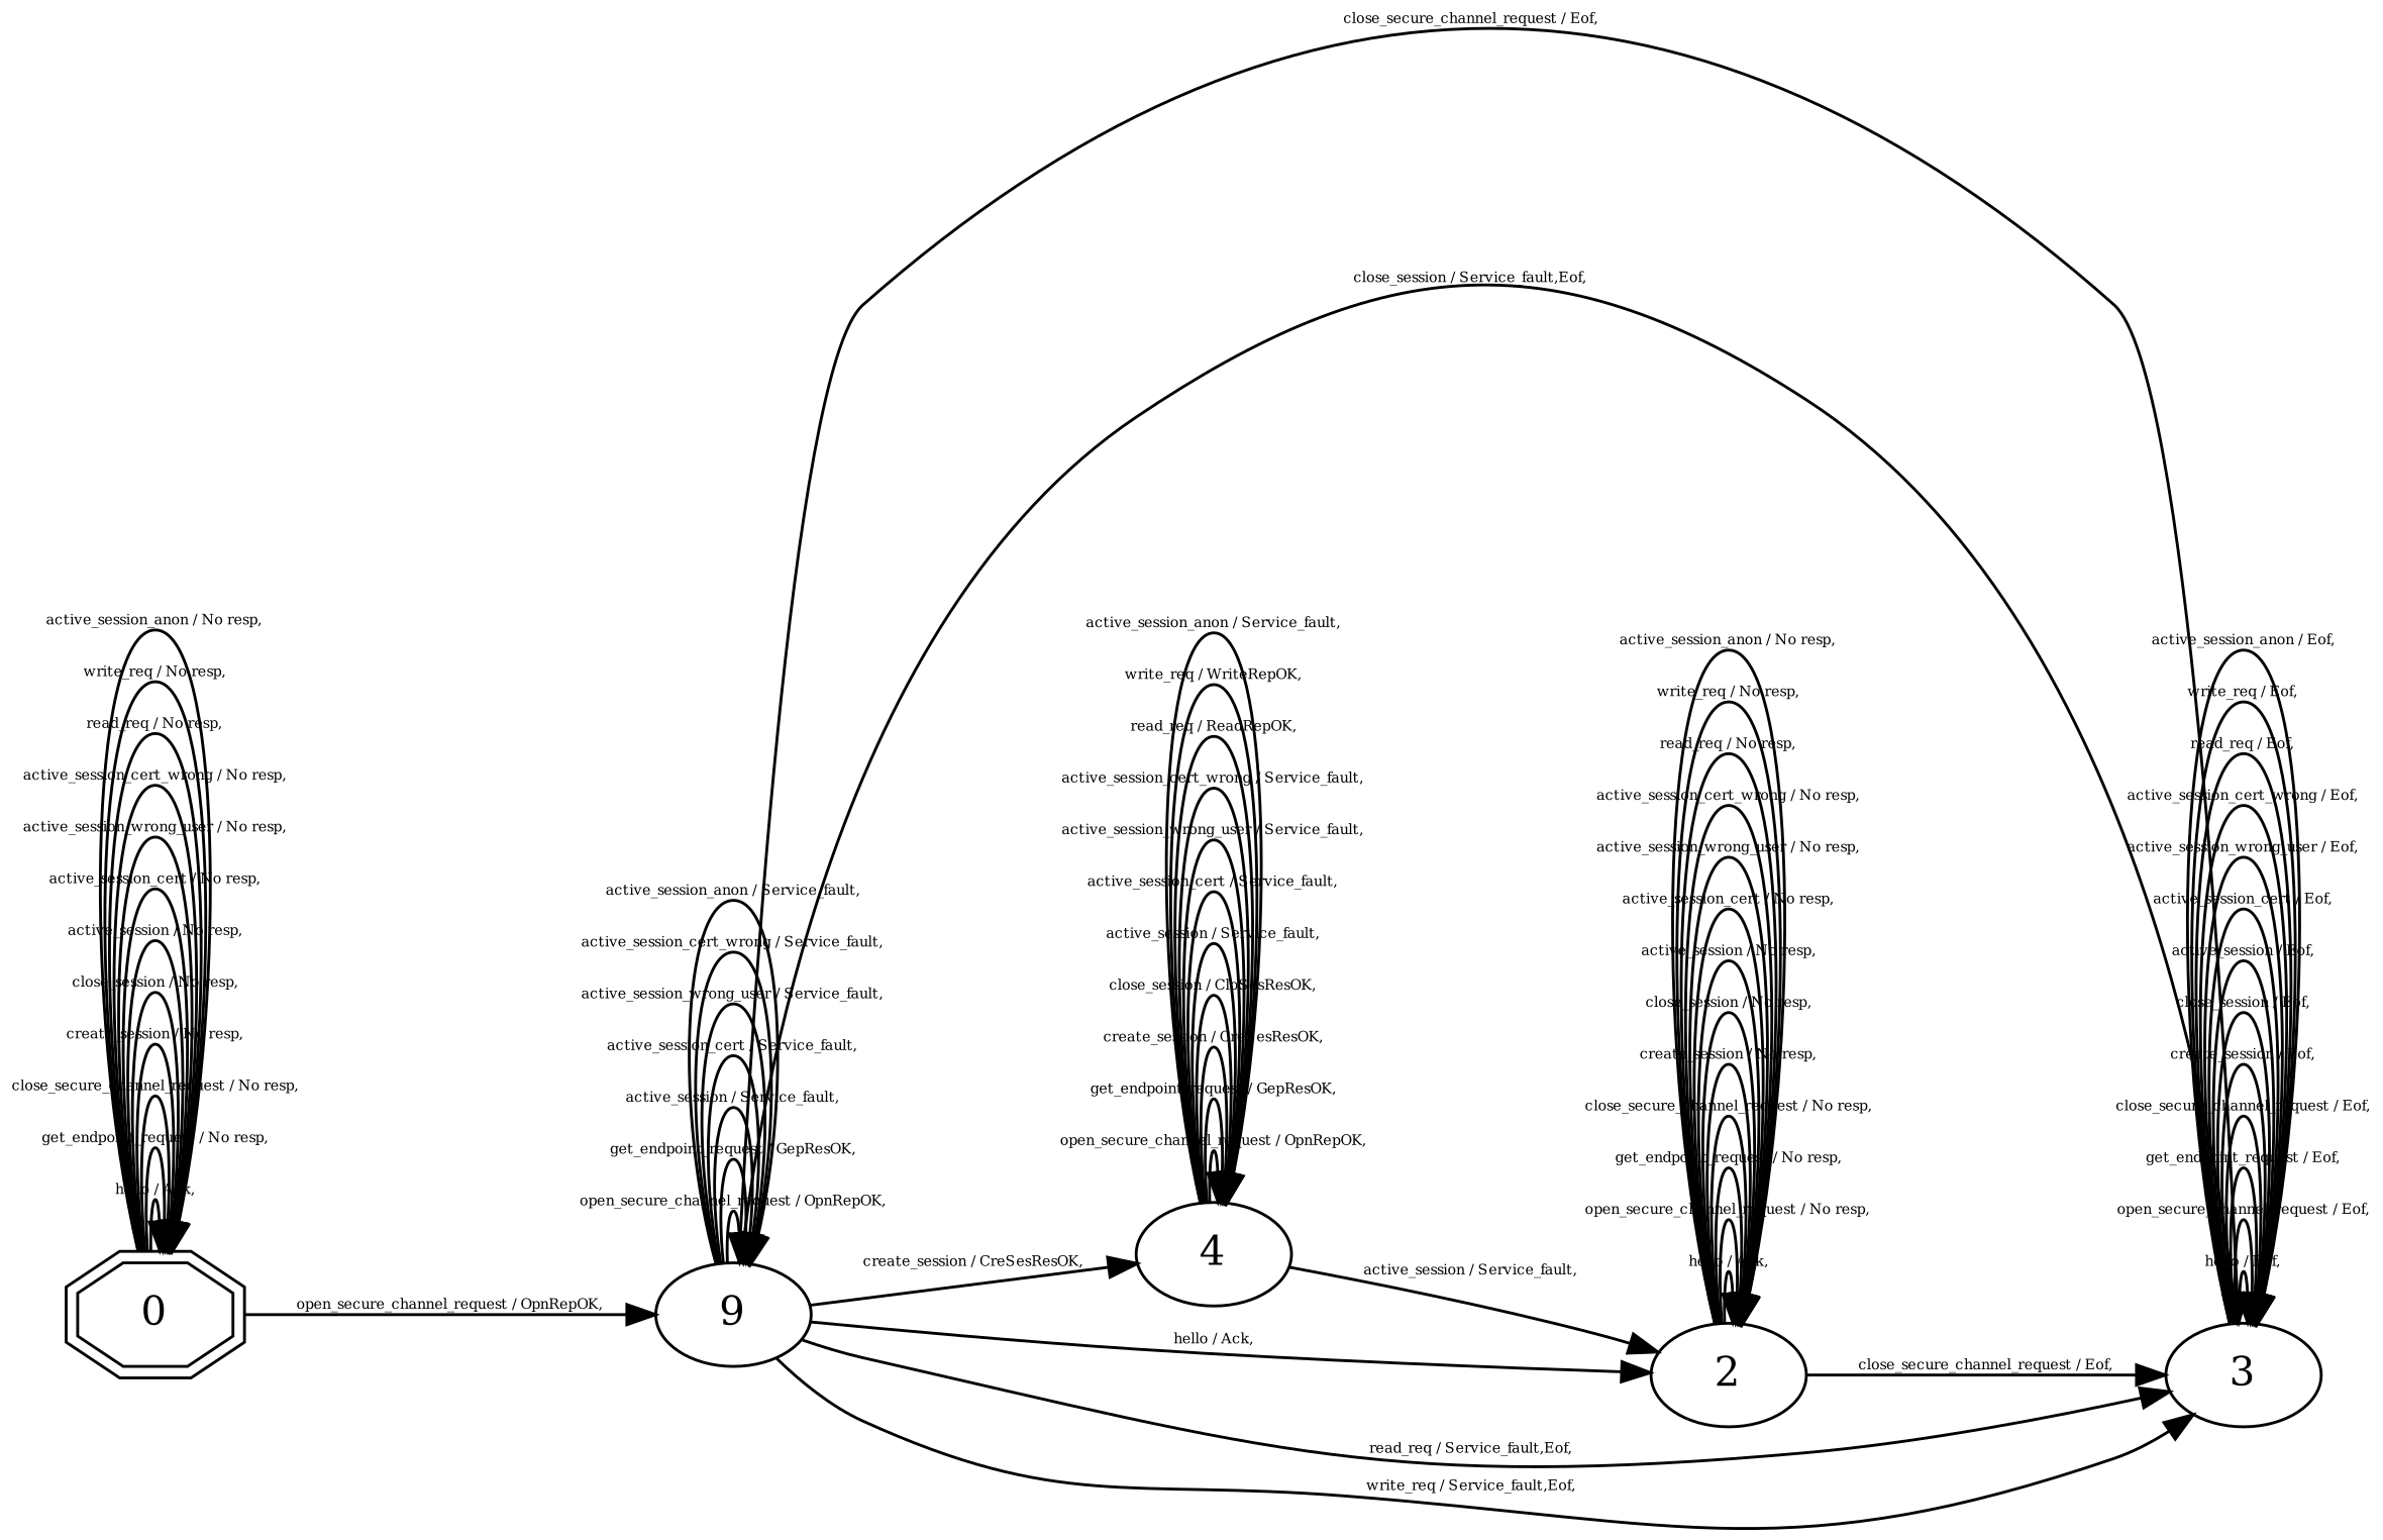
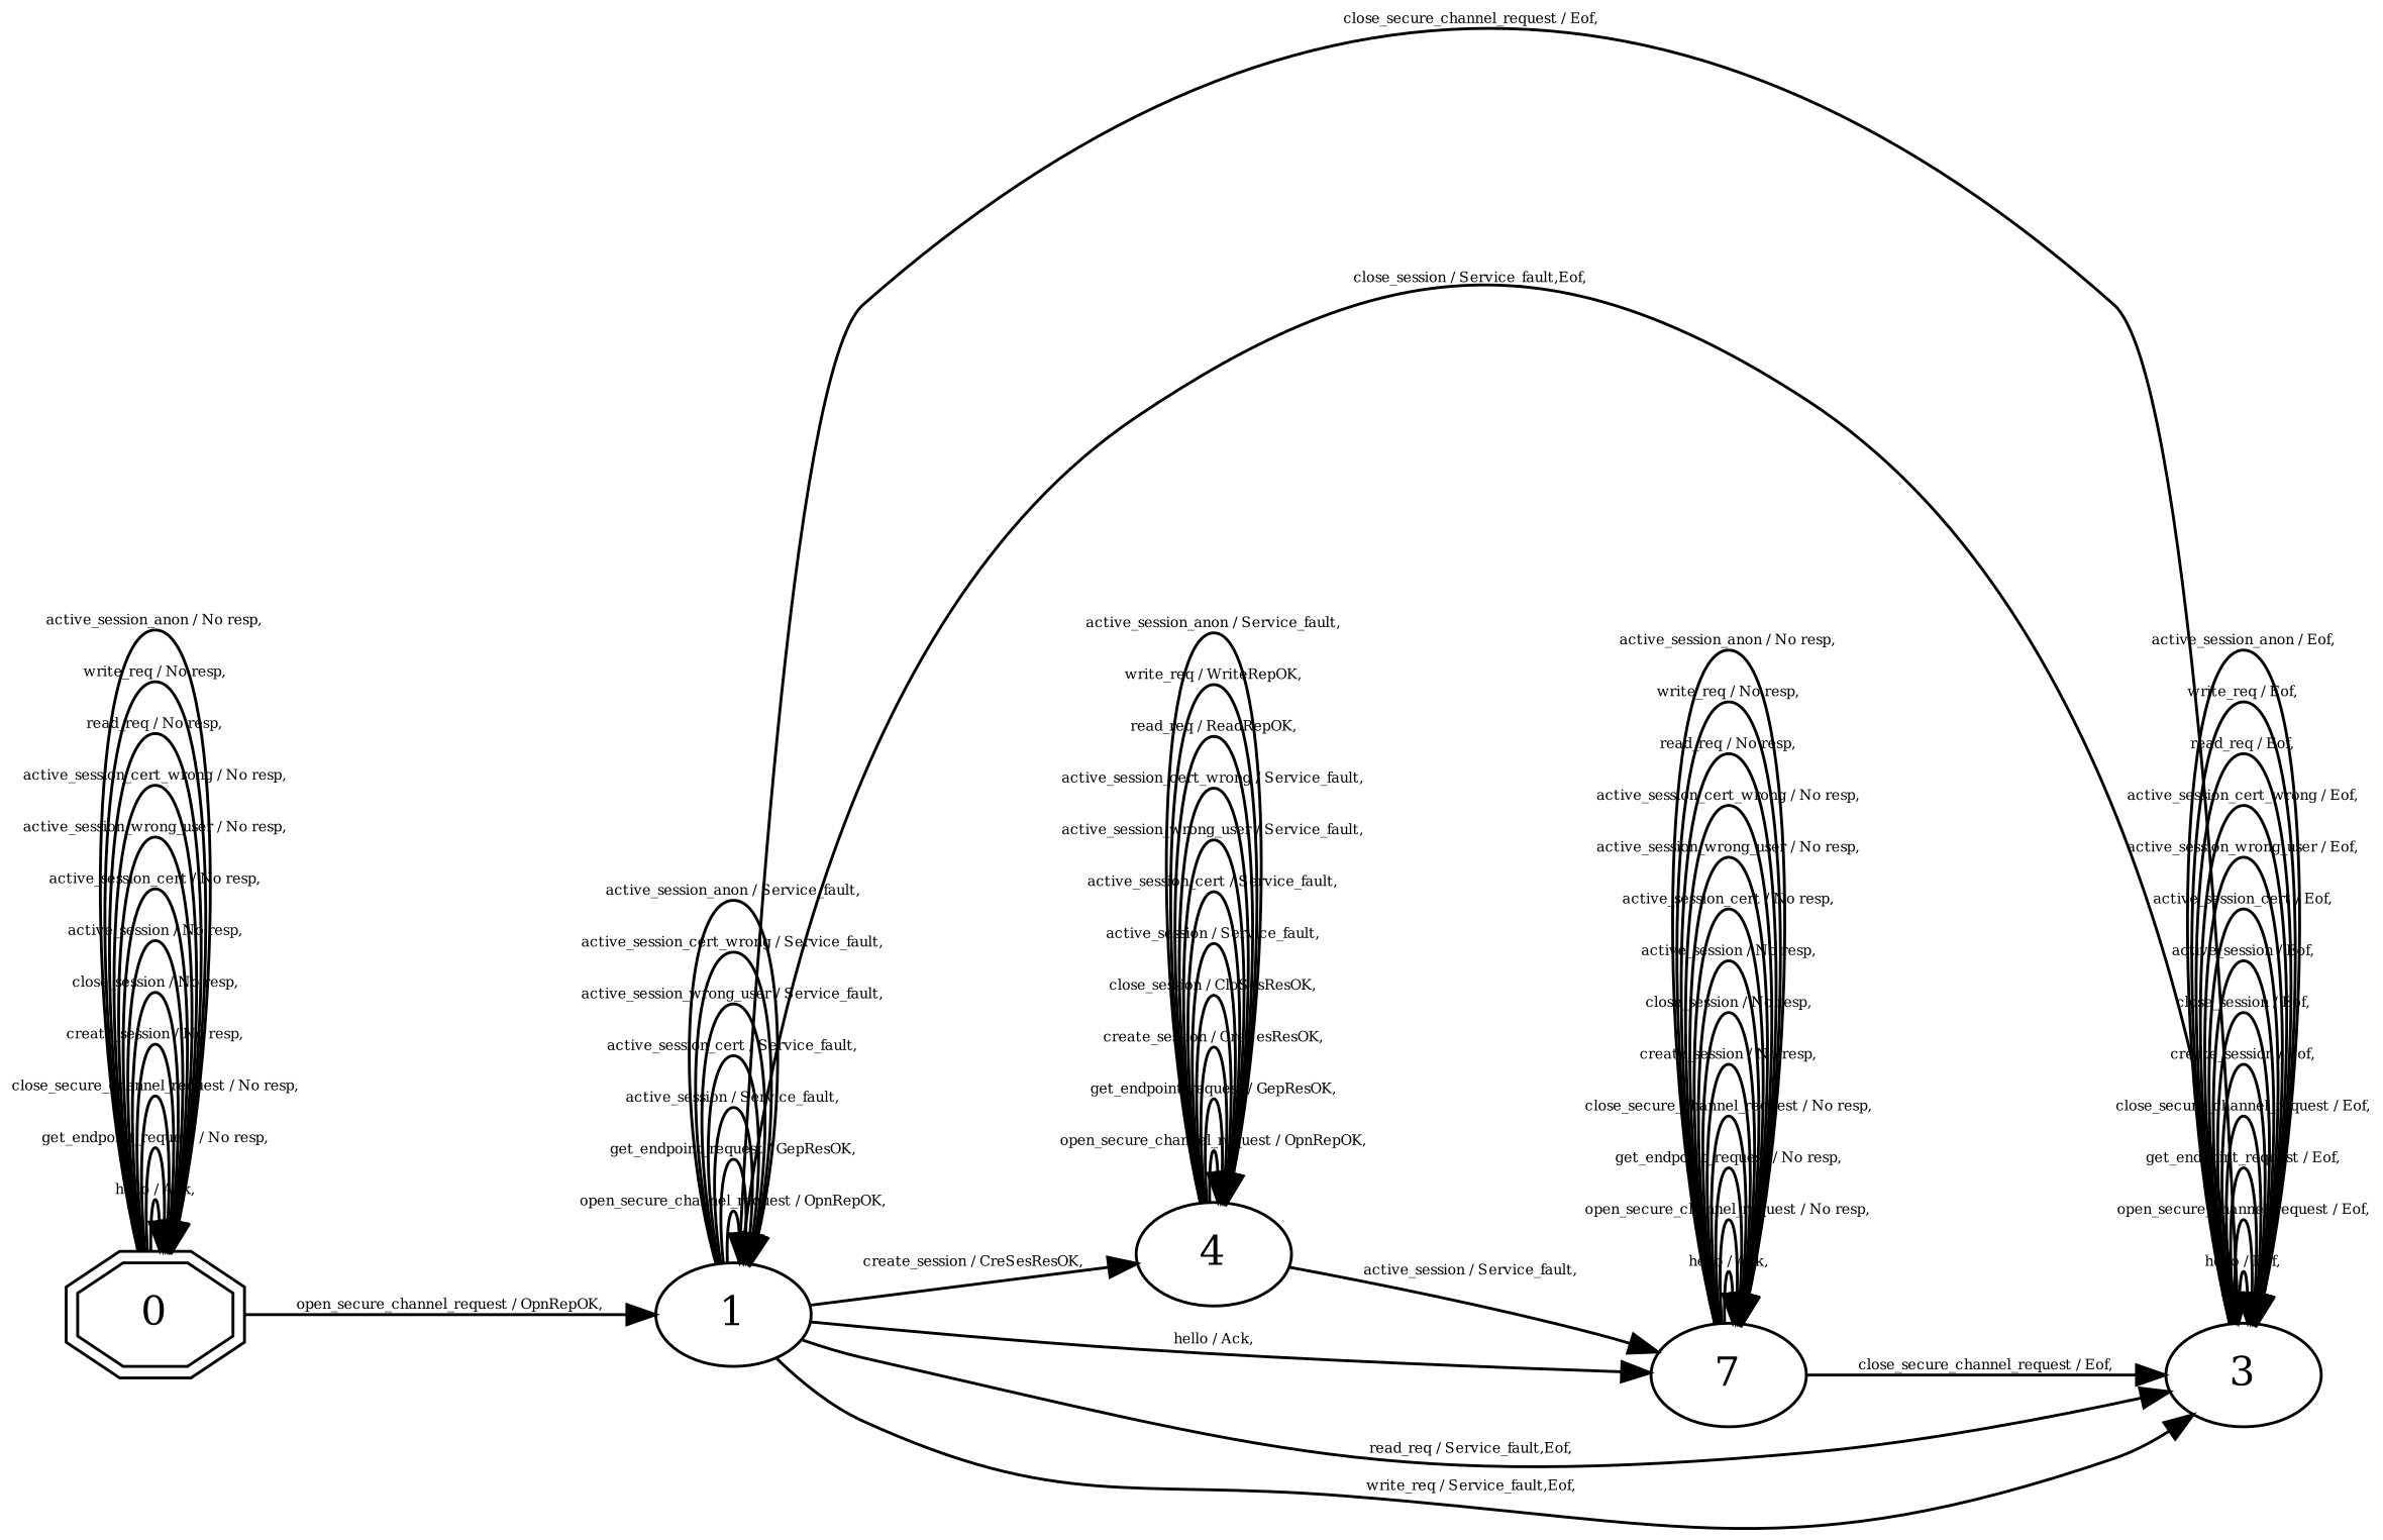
  digraph {
    rankdir=LR
    node [fillcolor=white shape=ellipse style=filled]
    edge [fontsize=5]
    0 [shape=doubleoctagon]
-   1 [label=9]
+   1
    4
    3
-   2
+   2 [label=7]
    0 -> 0 [label="hello / Ack,"]
    0 -> 0 [label="get_endpoint_request / No resp,"]
    0 -> 0 [label="close_secure_channel_request / No resp,"]
    0 -> 0 [label="create_session / No resp,"]
    0 -> 0 [label="close_session / No resp,"]
    0 -> 0 [label="active_session / No resp,"]
    0 -> 0 [label="active_session_cert / No resp,"]
    0 -> 0 [label="active_session_wrong_user / No resp,"]
    0 -> 0 [label="active_session_cert_wrong / No resp,"]
    0 -> 0 [label="read_req / No resp,"]
    0 -> 0 [label="write_req / No resp,"]
    0 -> 0 [label="active_session_anon / No resp,"]
    0 -> 1 [label="open_secure_channel_request / OpnRepOK,"]
    1 -> 1 [label="open_secure_channel_request / OpnRepOK,"]
    1 -> 1 [label="get_endpoint_request / GepResOK,"]
    1 -> 1 [label="active_session / Service_fault,"]
    1 -> 1 [label="active_session_cert / Service_fault,"]
    1 -> 1 [label="active_session_wrong_user / Service_fault,"]
    1 -> 1 [label="active_session_cert_wrong / Service_fault,"]
    1 -> 1 [label="active_session_anon / Service_fault,"]
    1 -> 4 [label="create_session / CreSesResOK,"]
    1 -> 3 [label="close_secure_channel_request / Eof,"]
    1 -> 3 [label="close_session / Service_fault,Eof,"]
    1 -> 3 [label="read_req / Service_fault,Eof,"]
    1 -> 3 [label="write_req / Service_fault,Eof,"]
    1 -> 2 [label="hello / Ack,"]
    4 -> 4 [label="open_secure_channel_request / OpnRepOK,"]
    4 -> 4 [label="get_endpoint_request / GepResOK,"]
    4 -> 4 [label="create_session / CreSesResOK,"]
    4 -> 4 [label="close_session / CloSesResOK,"]
    4 -> 4 [label="active_session / Service_fault,"]
    4 -> 4 [label="active_session_cert / Service_fault,"]
    4 -> 4 [label="active_session_wrong_user / Service_fault,"]
    4 -> 4 [label="active_session_cert_wrong / Service_fault,"]
    4 -> 4 [label="read_req / ReadRepOK,"]
    4 -> 4 [label="write_req / WriteRepOK,"]
    4 -> 4 [label="active_session_anon / Service_fault,"]
    4 -> 2 [label="active_session / Service_fault,"]
    3 -> 3 [label="hello / Eof,"]
    3 -> 3 [label="open_secure_channel_request / Eof,"]
    3 -> 3 [label="get_endpoint_request / Eof,"]
    3 -> 3 [label="close_secure_channel_request / Eof,"]
    3 -> 3 [label="create_session / Eof,"]
    3 -> 3 [label="close_session / Eof,"]
    3 -> 3 [label="active_session / Eof,"]
    3 -> 3 [label="active_session_cert / Eof,"]
    3 -> 3 [label="active_session_wrong_user / Eof,"]
    3 -> 3 [label="active_session_cert_wrong / Eof,"]
    3 -> 3 [label="read_req / Eof,"]
    3 -> 3 [label="write_req / Eof,"]
    3 -> 3 [label="active_session_anon / Eof,"]
    2 -> 3 [label="close_secure_channel_request / Eof,"]
    2 -> 2 [label="hello / Ack,"]
    2 -> 2 [label="open_secure_channel_request / No resp,"]
    2 -> 2 [label="get_endpoint_request / No resp,"]
    2 -> 2 [label="close_secure_channel_request / No resp,"]
    2 -> 2 [label="create_session / No resp,"]
    2 -> 2 [label="close_session / No resp,"]
    2 -> 2 [label="active_session / No resp,"]
    2 -> 2 [label="active_session_cert / No resp,"]
    2 -> 2 [label="active_session_wrong_user / No resp,"]
    2 -> 2 [label="active_session_cert_wrong / No resp,"]
    2 -> 2 [label="read_req / No resp,"]
    2 -> 2 [label="write_req / No resp,"]
    2 -> 2 [label="active_session_anon / No resp,"]
  }
